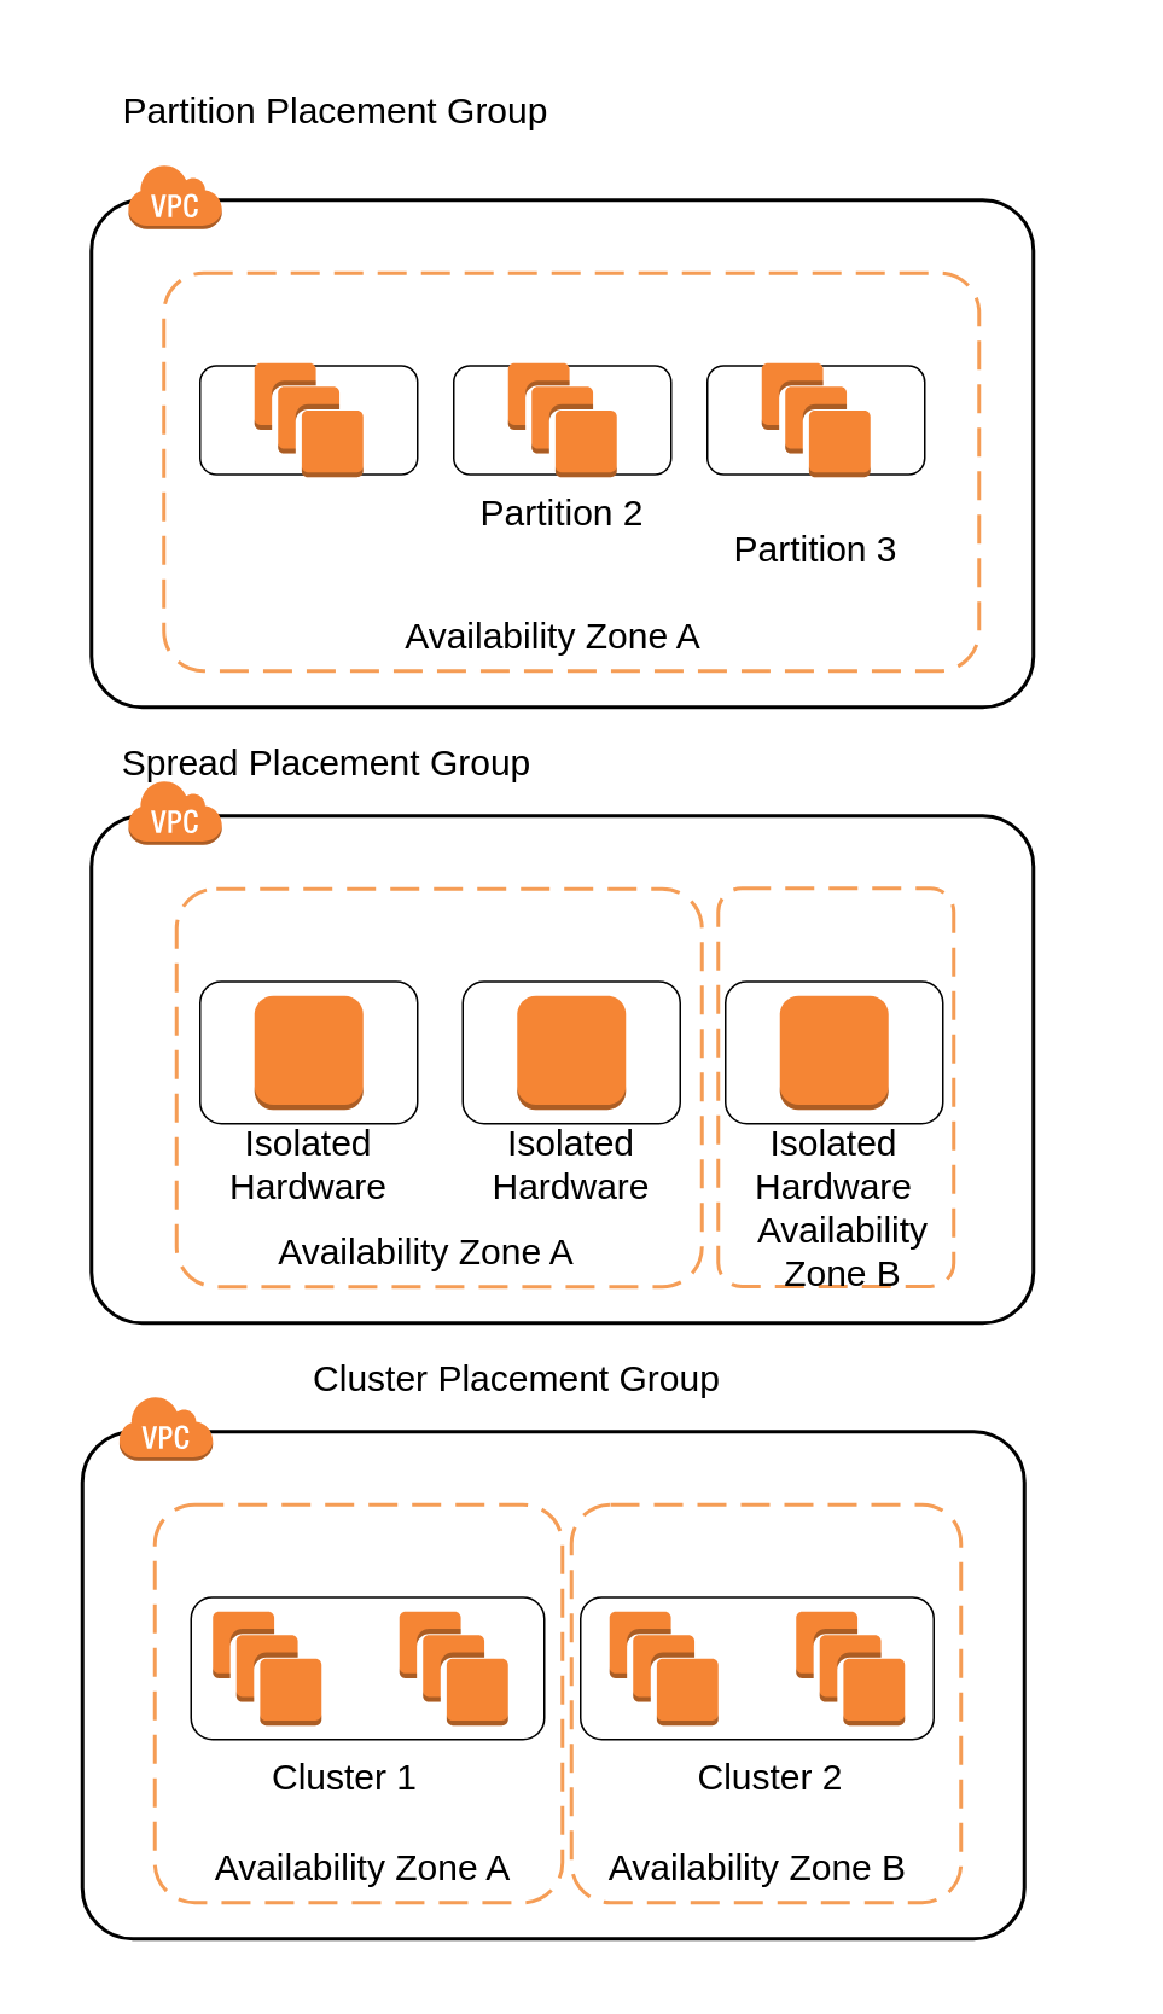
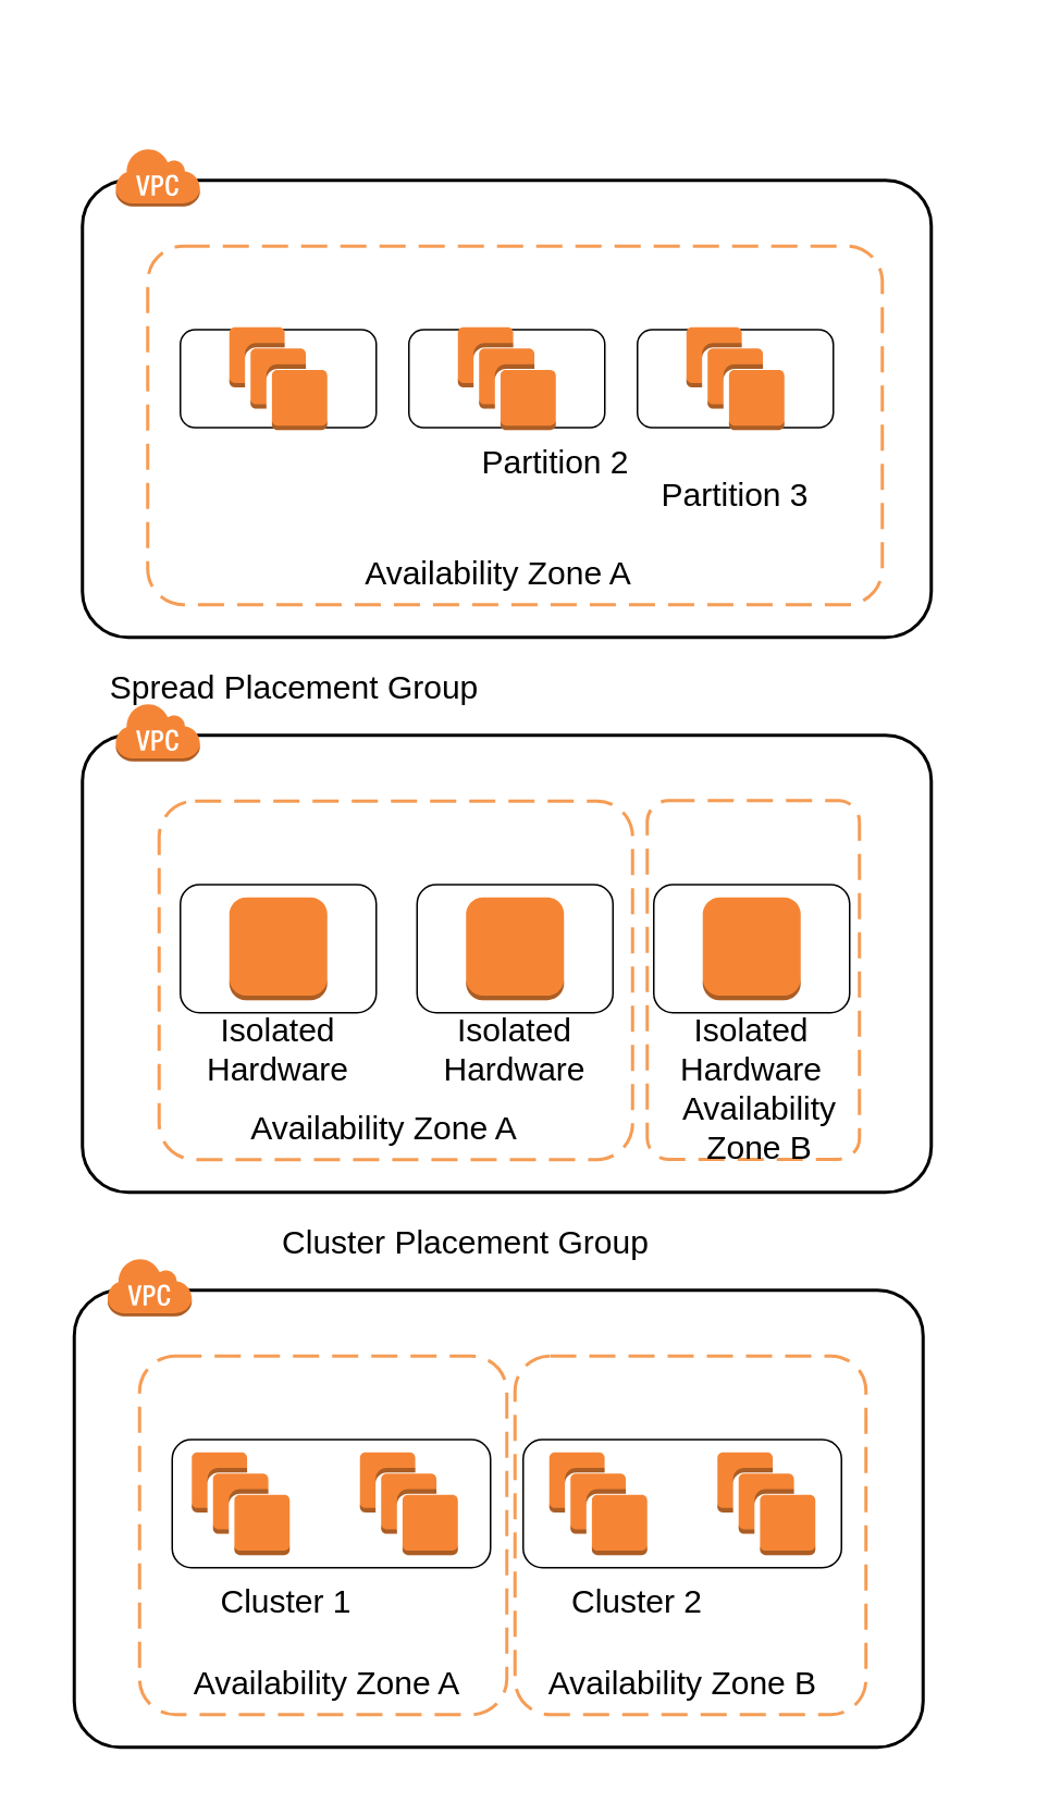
  <mxCell id="0" />
  <mxCell id="1" parent="0" />
  <mxCell id="2" value="" style="rounded=1;whiteSpace=wrap;html=1;strokeColor=#FFFFFF;" vertex="1" parent="1"><mxGeometry x="20" y="20" width="600" height="1070" as="geometry" /></mxCell>
  <mxCell id="3" value="" style="rounded=1;arcSize=10;dashed=0;fillColor=none;gradientColor=none;strokeWidth=2;fontSize=20;" parent="1" vertex="1"><mxGeometry x="50" y="110" width="520" height="280" as="geometry" /></mxCell>
  <mxCell id="4" value="" style="rounded=1;arcSize=10;dashed=1;strokeColor=#F59D56;fillColor=none;gradientColor=none;dashPattern=8 4;strokeWidth=2;fontSize=20;" parent="1" vertex="1"><mxGeometry x="90" y="150.25" width="450" height="219.75" as="geometry" /></mxCell>
  <mxCell id="5" value="" style="dashed=0;html=1;shape=mxgraph.aws3.virtual_private_cloud;fillColor=#F58536;gradientColor=none;dashed=0;strokeWidth=1;fontSize=20;" parent="1" vertex="1"><mxGeometry x="70" y="90" width="52" height="36" as="geometry" /></mxCell>
  <mxCell id="6" value="" style="rounded=1;whiteSpace=wrap;html=1;strokeWidth=1;fontSize=20;" parent="1" vertex="1"><mxGeometry x="110" y="201.5" width="120" height="60" as="geometry" /></mxCell>
  <mxCell id="7" value="" style="rounded=1;whiteSpace=wrap;html=1;strokeWidth=1;fontSize=20;" parent="1" vertex="1"><mxGeometry x="250" y="201.5" width="120" height="60" as="geometry" /></mxCell>
  <mxCell id="8" value="" style="rounded=1;whiteSpace=wrap;html=1;strokeWidth=1;fontSize=20;" parent="1" vertex="1"><mxGeometry x="390" y="201.5" width="120" height="60" as="geometry" /></mxCell>
  <mxCell id="9" value="" style="outlineConnect=0;dashed=0;verticalLabelPosition=bottom;verticalAlign=top;align=center;html=1;shape=mxgraph.aws3.instances;fillColor=#F58534;gradientColor=none;strokeWidth=1;fontSize=20;" parent="1" vertex="1"><mxGeometry x="140" y="200" width="60" height="63" as="geometry" /></mxCell>
  <mxCell id="10" value="" style="outlineConnect=0;dashed=0;verticalLabelPosition=bottom;verticalAlign=top;align=center;html=1;shape=mxgraph.aws3.instances;fillColor=#F58534;gradientColor=none;strokeWidth=1;fontSize=20;" parent="1" vertex="1"><mxGeometry x="280" y="200" width="60" height="63" as="geometry" /></mxCell>
  <mxCell id="11" value="" style="outlineConnect=0;dashed=0;verticalLabelPosition=bottom;verticalAlign=top;align=center;html=1;shape=mxgraph.aws3.instances;fillColor=#F58534;gradientColor=none;strokeWidth=1;fontSize=20;" parent="1" vertex="1"><mxGeometry x="420" y="200" width="60" height="63" as="geometry" /></mxCell>
- <mxCell id="12" value="Partition 2" style="text;html=1;strokeColor=none;fillColor=none;align=center;verticalAlign=middle;whiteSpace=wrap;rounded=0;fontSize=20;" parent="1" vertex="1"><mxGeometry x="260" y="271.5" width="100" height="20" as="geometry" /></mxCell>
+ <mxCell id="12" value="Partition 2" style="text;html=1;strokeColor=none;fillColor=none;align=center;verticalAlign=middle;whiteSpace=wrap;rounded=0;fontSize=20;" parent="1" vertex="1"><mxGeometry x="290" y="271.5" width="100" height="20" as="geometry" /></mxCell>
  <mxCell id="13" value="Partition 3" style="text;html=1;strokeColor=none;fillColor=none;align=center;verticalAlign=middle;whiteSpace=wrap;rounded=0;fontSize=20;" parent="1" vertex="1"><mxGeometry x="400" y="291.5" width="100" height="20" as="geometry" /></mxCell>
  <mxCell id="14" value="Availability Zone A" style="text;html=1;strokeColor=none;fillColor=none;align=center;verticalAlign=middle;whiteSpace=wrap;rounded=0;fontSize=20;" parent="1" vertex="1"><mxGeometry x="220" y="340" width="170" height="20" as="geometry" /></mxCell>
  <mxCell id="15" value="" style="rounded=1;arcSize=10;dashed=0;fillColor=none;gradientColor=none;strokeWidth=2;fontSize=20;" parent="1" vertex="1"><mxGeometry x="50" y="450" width="520" height="280" as="geometry" /></mxCell>
  <mxCell id="16" value="" style="rounded=1;arcSize=10;dashed=1;strokeColor=#F59D56;fillColor=none;gradientColor=none;dashPattern=8 4;strokeWidth=2;fontSize=20;" parent="1" vertex="1"><mxGeometry x="97" y="490.25" width="290" height="219.75" as="geometry" /></mxCell>
  <mxCell id="17" value="" style="dashed=0;html=1;shape=mxgraph.aws3.virtual_private_cloud;fillColor=#F58536;gradientColor=none;dashed=0;strokeWidth=1;fontSize=20;" parent="1" vertex="1"><mxGeometry x="70" y="430" width="52" height="36" as="geometry" /></mxCell>
  <mxCell id="18" value="" style="rounded=1;whiteSpace=wrap;html=1;strokeWidth=1;fontSize=20;" parent="1" vertex="1"><mxGeometry x="110" y="541.5" width="120" height="78.5" as="geometry" /></mxCell>
  <mxCell id="19" value="Isolated Hardware" style="text;html=1;strokeColor=none;fillColor=none;align=center;verticalAlign=middle;whiteSpace=wrap;rounded=0;fontSize=20;" parent="1" vertex="1"><mxGeometry x="120" y="631.5" width="100" height="20" as="geometry" /></mxCell>
  <mxCell id="20" value="Availability Zone A" style="text;html=1;strokeColor=none;fillColor=none;align=center;verticalAlign=middle;whiteSpace=wrap;rounded=0;fontSize=20;" parent="1" vertex="1"><mxGeometry x="150" y="680" width="170" height="20" as="geometry" /></mxCell>
  <mxCell id="21" value="" style="outlineConnect=0;dashed=0;verticalLabelPosition=bottom;verticalAlign=top;align=center;html=1;shape=mxgraph.aws3.instance;fillColor=#F58534;gradientColor=none;strokeWidth=1;fontSize=20;" parent="1" vertex="1"><mxGeometry x="140" y="549.25" width="60" height="63" as="geometry" /></mxCell>
  <mxCell id="22" value="" style="rounded=1;whiteSpace=wrap;html=1;strokeWidth=1;fontSize=20;" parent="1" vertex="1"><mxGeometry x="255" y="541.5" width="120" height="78.5" as="geometry" /></mxCell>
  <mxCell id="23" value="Isolated Hardware" style="text;html=1;strokeColor=none;fillColor=none;align=center;verticalAlign=middle;whiteSpace=wrap;rounded=0;fontSize=20;" parent="1" vertex="1"><mxGeometry x="265" y="631.5" width="100" height="20" as="geometry" /></mxCell>
  <mxCell id="24" value="" style="outlineConnect=0;dashed=0;verticalLabelPosition=bottom;verticalAlign=top;align=center;html=1;shape=mxgraph.aws3.instance;fillColor=#F58534;gradientColor=none;strokeWidth=1;fontSize=20;" parent="1" vertex="1"><mxGeometry x="285" y="549.25" width="60" height="63" as="geometry" /></mxCell>
  <mxCell id="25" value="" style="rounded=1;whiteSpace=wrap;html=1;strokeWidth=1;fontSize=20;" parent="1" vertex="1"><mxGeometry x="400" y="541.5" width="120" height="78.5" as="geometry" /></mxCell>
  <mxCell id="26" value="Isolated Hardware" style="text;html=1;strokeColor=none;fillColor=none;align=center;verticalAlign=middle;whiteSpace=wrap;rounded=0;fontSize=20;" parent="1" vertex="1"><mxGeometry x="410" y="631.5" width="100" height="20" as="geometry" /></mxCell>
  <mxCell id="27" value="" style="outlineConnect=0;dashed=0;verticalLabelPosition=bottom;verticalAlign=top;align=center;html=1;shape=mxgraph.aws3.instance;fillColor=#F58534;gradientColor=none;strokeWidth=1;fontSize=20;" parent="1" vertex="1"><mxGeometry x="430" y="549.25" width="60" height="63" as="geometry" /></mxCell>
  <mxCell id="28" value="" style="rounded=1;arcSize=10;dashed=0;fillColor=none;gradientColor=none;strokeWidth=2;fontSize=20;" parent="1" vertex="1"><mxGeometry x="45" y="790" width="520" height="280" as="geometry" /></mxCell>
  <mxCell id="29" value="" style="rounded=1;arcSize=10;dashed=1;strokeColor=#F59D56;fillColor=none;gradientColor=none;dashPattern=8 4;strokeWidth=2;fontSize=20;" parent="1" vertex="1"><mxGeometry x="85" y="830.25" width="225" height="219.75" as="geometry" /></mxCell>
  <mxCell id="30" value="" style="dashed=0;html=1;shape=mxgraph.aws3.virtual_private_cloud;fillColor=#F58536;gradientColor=none;dashed=0;strokeWidth=1;fontSize=20;" parent="1" vertex="1"><mxGeometry x="65" y="770" width="52" height="36" as="geometry" /></mxCell>
  <mxCell id="31" value="" style="rounded=1;whiteSpace=wrap;html=1;strokeWidth=1;fontSize=20;" parent="1" vertex="1"><mxGeometry x="105" y="881.5" width="195" height="78.5" as="geometry" /></mxCell>
  <mxCell id="32" value="Availability Zone A" style="text;html=1;strokeColor=none;fillColor=none;align=center;verticalAlign=middle;whiteSpace=wrap;rounded=0;fontSize=20;" parent="1" vertex="1"><mxGeometry x="115" y="1020" width="170" height="20" as="geometry" /></mxCell>
  <mxCell id="33" value="" style="rounded=1;whiteSpace=wrap;html=1;strokeWidth=1;fontSize=20;" parent="1" vertex="1"><mxGeometry x="320" y="881.5" width="195" height="78.5" as="geometry" /></mxCell>
  <mxCell id="34" value="" style="outlineConnect=0;dashed=0;verticalLabelPosition=bottom;verticalAlign=top;align=center;html=1;shape=mxgraph.aws3.instances;fillColor=#F58534;gradientColor=none;strokeWidth=1;fontSize=20;" parent="1" vertex="1"><mxGeometry x="117" y="889.25" width="60" height="63" as="geometry" /></mxCell>
- <mxCell id="35" value="Cluster 1" style="text;html=1;strokeColor=none;fillColor=none;align=center;verticalAlign=middle;whiteSpace=wrap;rounded=0;fontSize=20;" parent="1" vertex="1"><mxGeometry x="140" y="970" width="100" height="20" as="geometry" /></mxCell>
- <mxCell id="36" value="Cluster 2" style="text;html=1;strokeColor=none;fillColor=none;align=center;verticalAlign=middle;whiteSpace=wrap;rounded=0;fontSize=20;" parent="1" vertex="1"><mxGeometry x="375" y="970" width="100" height="20" as="geometry" /></mxCell>
+ <mxCell id="35" value="Cluster 1" style="text;html=1;strokeColor=none;fillColor=none;align=center;verticalAlign=middle;whiteSpace=wrap;rounded=0;fontSize=20;" parent="1" vertex="1"><mxGeometry x="125" y="970" width="100" height="20" as="geometry" /></mxCell>
+ <mxCell id="36" value="Cluster 2" style="text;html=1;strokeColor=none;fillColor=none;align=center;verticalAlign=middle;whiteSpace=wrap;rounded=0;fontSize=20;" parent="1" vertex="1"><mxGeometry x="340" y="970" width="100" height="20" as="geometry" /></mxCell>
  <mxCell id="37" value="" style="outlineConnect=0;dashed=0;verticalLabelPosition=bottom;verticalAlign=top;align=center;html=1;shape=mxgraph.aws3.instances;fillColor=#F58534;gradientColor=none;strokeWidth=1;fontSize=20;" parent="1" vertex="1"><mxGeometry x="220" y="889.25" width="60" height="63" as="geometry" /></mxCell>
  <mxCell id="38" value="" style="outlineConnect=0;dashed=0;verticalLabelPosition=bottom;verticalAlign=top;align=center;html=1;shape=mxgraph.aws3.instances;fillColor=#F58534;gradientColor=none;strokeWidth=1;fontSize=20;" parent="1" vertex="1"><mxGeometry x="336" y="889.25" width="60" height="63" as="geometry" /></mxCell>
  <mxCell id="39" value="" style="outlineConnect=0;dashed=0;verticalLabelPosition=bottom;verticalAlign=top;align=center;html=1;shape=mxgraph.aws3.instances;fillColor=#F58534;gradientColor=none;strokeWidth=1;fontSize=20;" parent="1" vertex="1"><mxGeometry x="439" y="889.25" width="60" height="63" as="geometry" /></mxCell>
- <mxCell id="40" value="Partition Placement Group" style="text;html=1;strokeColor=none;fillColor=none;align=center;verticalAlign=middle;whiteSpace=wrap;rounded=0;fontSize=20;" parent="1" vertex="1"><mxGeometry x="65" y="50" width="240" height="20" as="geometry" /></mxCell>
  <mxCell id="41" value="Spread Placement Group" style="text;html=1;strokeColor=none;fillColor=none;align=center;verticalAlign=middle;whiteSpace=wrap;rounded=0;fontSize=20;" parent="1" vertex="1"><mxGeometry x="60" y="410" width="240" height="20" as="geometry" /></mxCell>
  <mxCell id="42" value="Cluster Placement Group" style="text;html=1;strokeColor=none;fillColor=none;align=center;verticalAlign=middle;whiteSpace=wrap;rounded=0;fontSize=20;" parent="1" vertex="1"><mxGeometry x="165" y="750" width="240" height="20" as="geometry" /></mxCell>
  <mxCell id="43" value="" style="rounded=1;arcSize=10;dashed=1;strokeColor=#F59D56;fillColor=none;gradientColor=none;dashPattern=8 4;strokeWidth=2;fontSize=20;" vertex="1" parent="1"><mxGeometry x="396" y="490" width="130" height="219.75" as="geometry" /></mxCell>
  <mxCell id="44" value="" style="rounded=1;arcSize=10;dashed=1;strokeColor=#F59D56;fillColor=none;gradientColor=none;dashPattern=8 4;strokeWidth=2;fontSize=20;" vertex="1" parent="1"><mxGeometry x="315" y="830.25" width="215" height="219.75" as="geometry" /></mxCell>
  <mxCell id="45" value="Availability Zone B" style="text;html=1;strokeColor=none;fillColor=none;align=center;verticalAlign=middle;whiteSpace=wrap;rounded=0;fontSize=20;" vertex="1" parent="1"><mxGeometry x="332.5" y="1020" width="170" height="20" as="geometry" /></mxCell>
  <mxCell id="46" value="Availability &lt;br&gt;Zone B" style="text;html=1;strokeColor=none;fillColor=none;align=center;verticalAlign=middle;whiteSpace=wrap;rounded=0;fontSize=20;" vertex="1" parent="1"><mxGeometry x="410" y="680" width="110" height="20" as="geometry" /></mxCell>
